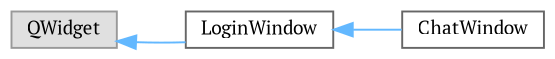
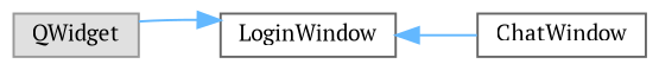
  digraph {
    fontname="PT Serif"
    rankdir=LR
    node [color=grey40 fillcolor=white fontname="PT Serif" fontsize=10 shape=box style=filled]
    edge [color=steelblue1 dir=back fontname="PT Serif" fontsize=10 labelfontname=Helvetica labelfontsize=10 style=solid]
    n1 [color=grey60 fillcolor="#E0E0E0" height=0.2 label=QWidget width=0.4]
    n2 [height=0.2 label=LoginWindow width=0.4]
    n3 [height=0.2 label=ChatWindow width=0.4]
-   n1 -> n2
+   n2 -> n1
    n2 -> n3
  }
